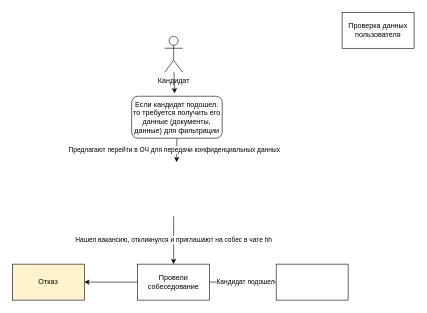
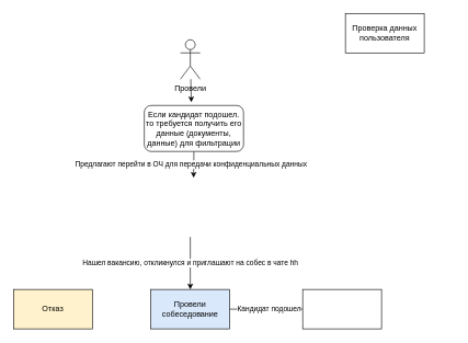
  <mxCell id="0" />
  <mxCell id="1" parent="0" />
- <mxCell id="2" value="&lt;div&gt;Кандидат&lt;/div&gt;&lt;div&gt;&lt;br&gt;&lt;/div&gt;" style="shape=umlActor;verticalLabelPosition=bottom;verticalAlign=top;html=1;outlineConnect=0;" vertex="1" parent="1"><mxGeometry x="274" y="60" width="30" height="60" as="geometry" /></mxCell>
+ <mxCell id="2" value="&lt;div&gt;Провели&lt;/div&gt;&lt;div&gt;&lt;br&gt;&lt;/div&gt;" style="shape=umlActor;verticalLabelPosition=bottom;verticalAlign=top;html=1;outlineConnect=0;" vertex="1" parent="1"><mxGeometry x="274" y="60" width="30" height="60" as="geometry" /></mxCell>
  <mxCell id="3" value="Нашел вакансию, откликнулся и приглашают на собес в чате hh" style="endArrow=classic;html=1;rounded=0;" edge="1" parent="1" target="5"><mxGeometry width="50" height="50" relative="1" as="geometry"><mxPoint x="289" y="360" as="sourcePoint" /><mxPoint x="290" y="220" as="targetPoint" /></mxGeometry></mxCell>
- <mxCell id="4" style="edgeStyle=orthogonalEdgeStyle;rounded=0;orthogonalLoop=1;jettySize=auto;html=1;exitX=0;exitY=0.5;exitDx=0;exitDy=0;" edge="1" parent="1" source="5" target="7"><mxGeometry relative="1" as="geometry" /></mxCell>
- <mxCell id="5" value="Провели собеседование" style="rounded=0;whiteSpace=wrap;html=1;" vertex="1" parent="1"><mxGeometry x="229" y="440" width="120" height="60" as="geometry" /></mxCell>
- <mxCell id="6" value="Проверка данных пользователя" style="rounded=0;whiteSpace=wrap;html=1;" vertex="1" parent="1"><mxGeometry x="570" y="20" width="120" height="60" as="geometry" /></mxCell>
+ <mxCell id="5" value="Провели собеседование" style="rounded=0;whiteSpace=wrap;html=1;fillColor=#dae8fc;" vertex="1" parent="1"><mxGeometry x="229" y="440" width="120" height="60" as="geometry" /></mxCell>
+ <mxCell id="6" value="Проверка данных пользователя" style="rounded=0;whiteSpace=wrap;html=1;" vertex="1" parent="1"><mxGeometry x="525" y="20" width="120" height="60" as="geometry" /></mxCell>
  <mxCell id="7" value="&lt;div&gt;Отказ&lt;/div&gt;" style="rounded=0;whiteSpace=wrap;html=1;fillColor=#fff2cc;" vertex="1" parent="1"><mxGeometry x="20" y="440" width="120" height="60" as="geometry" /></mxCell>
  <mxCell id="8" value="" style="endArrow=classic;html=1;rounded=0;exitX=1;exitY=0.5;exitDx=0;exitDy=0;" edge="1" parent="1" source="5" target="10"><mxGeometry width="50" height="50" relative="1" as="geometry"><mxPoint x="440" y="490" as="sourcePoint" /><mxPoint x="450" y="470" as="targetPoint" /></mxGeometry></mxCell>
  <mxCell id="9" value="Кандидат подошел" style="edgeLabel;html=1;align=center;verticalAlign=middle;resizable=0;points=[];" vertex="1" connectable="0" parent="8"><mxGeometry x="0.056" y="1" relative="1" as="geometry"><mxPoint as="offset" /></mxGeometry></mxCell>
  <mxCell id="10" value="" style="rounded=0;whiteSpace=wrap;html=1;" vertex="1" parent="1"><mxGeometry x="460" y="440" width="120" height="60" as="geometry" /></mxCell>
  <mxCell id="11" value="" style="endArrow=classic;html=1;rounded=0;entryX=0.474;entryY=-0.07;entryDx=0;entryDy=0;entryPerimeter=0;" edge="1" parent="1" source="2" target="13"><mxGeometry width="50" height="50" relative="1" as="geometry"><mxPoint x="320" y="260" as="sourcePoint" /><mxPoint x="290" y="180" as="targetPoint" /></mxGeometry></mxCell>
  <mxCell id="12" value="Предлагают перейти в ОЧ для передачи конфиденциальных данных" style="edgeStyle=orthogonalEdgeStyle;rounded=0;orthogonalLoop=1;jettySize=auto;html=1;exitX=0.5;exitY=1;exitDx=0;exitDy=0;" edge="1" parent="1" source="13"><mxGeometry x="0.003" y="-4" relative="1" as="geometry"><mxPoint x="294" y="270" as="targetPoint" /><mxPoint as="offset" /></mxGeometry></mxCell>
  <mxCell id="13" value="Если кандидат подошел. то требуется получить его данные (документы, данные) для фильтрации" style="rounded=1;whiteSpace=wrap;html=1;" vertex="1" parent="1"><mxGeometry x="219" y="160" width="151" height="70" as="geometry" /></mxCell>
